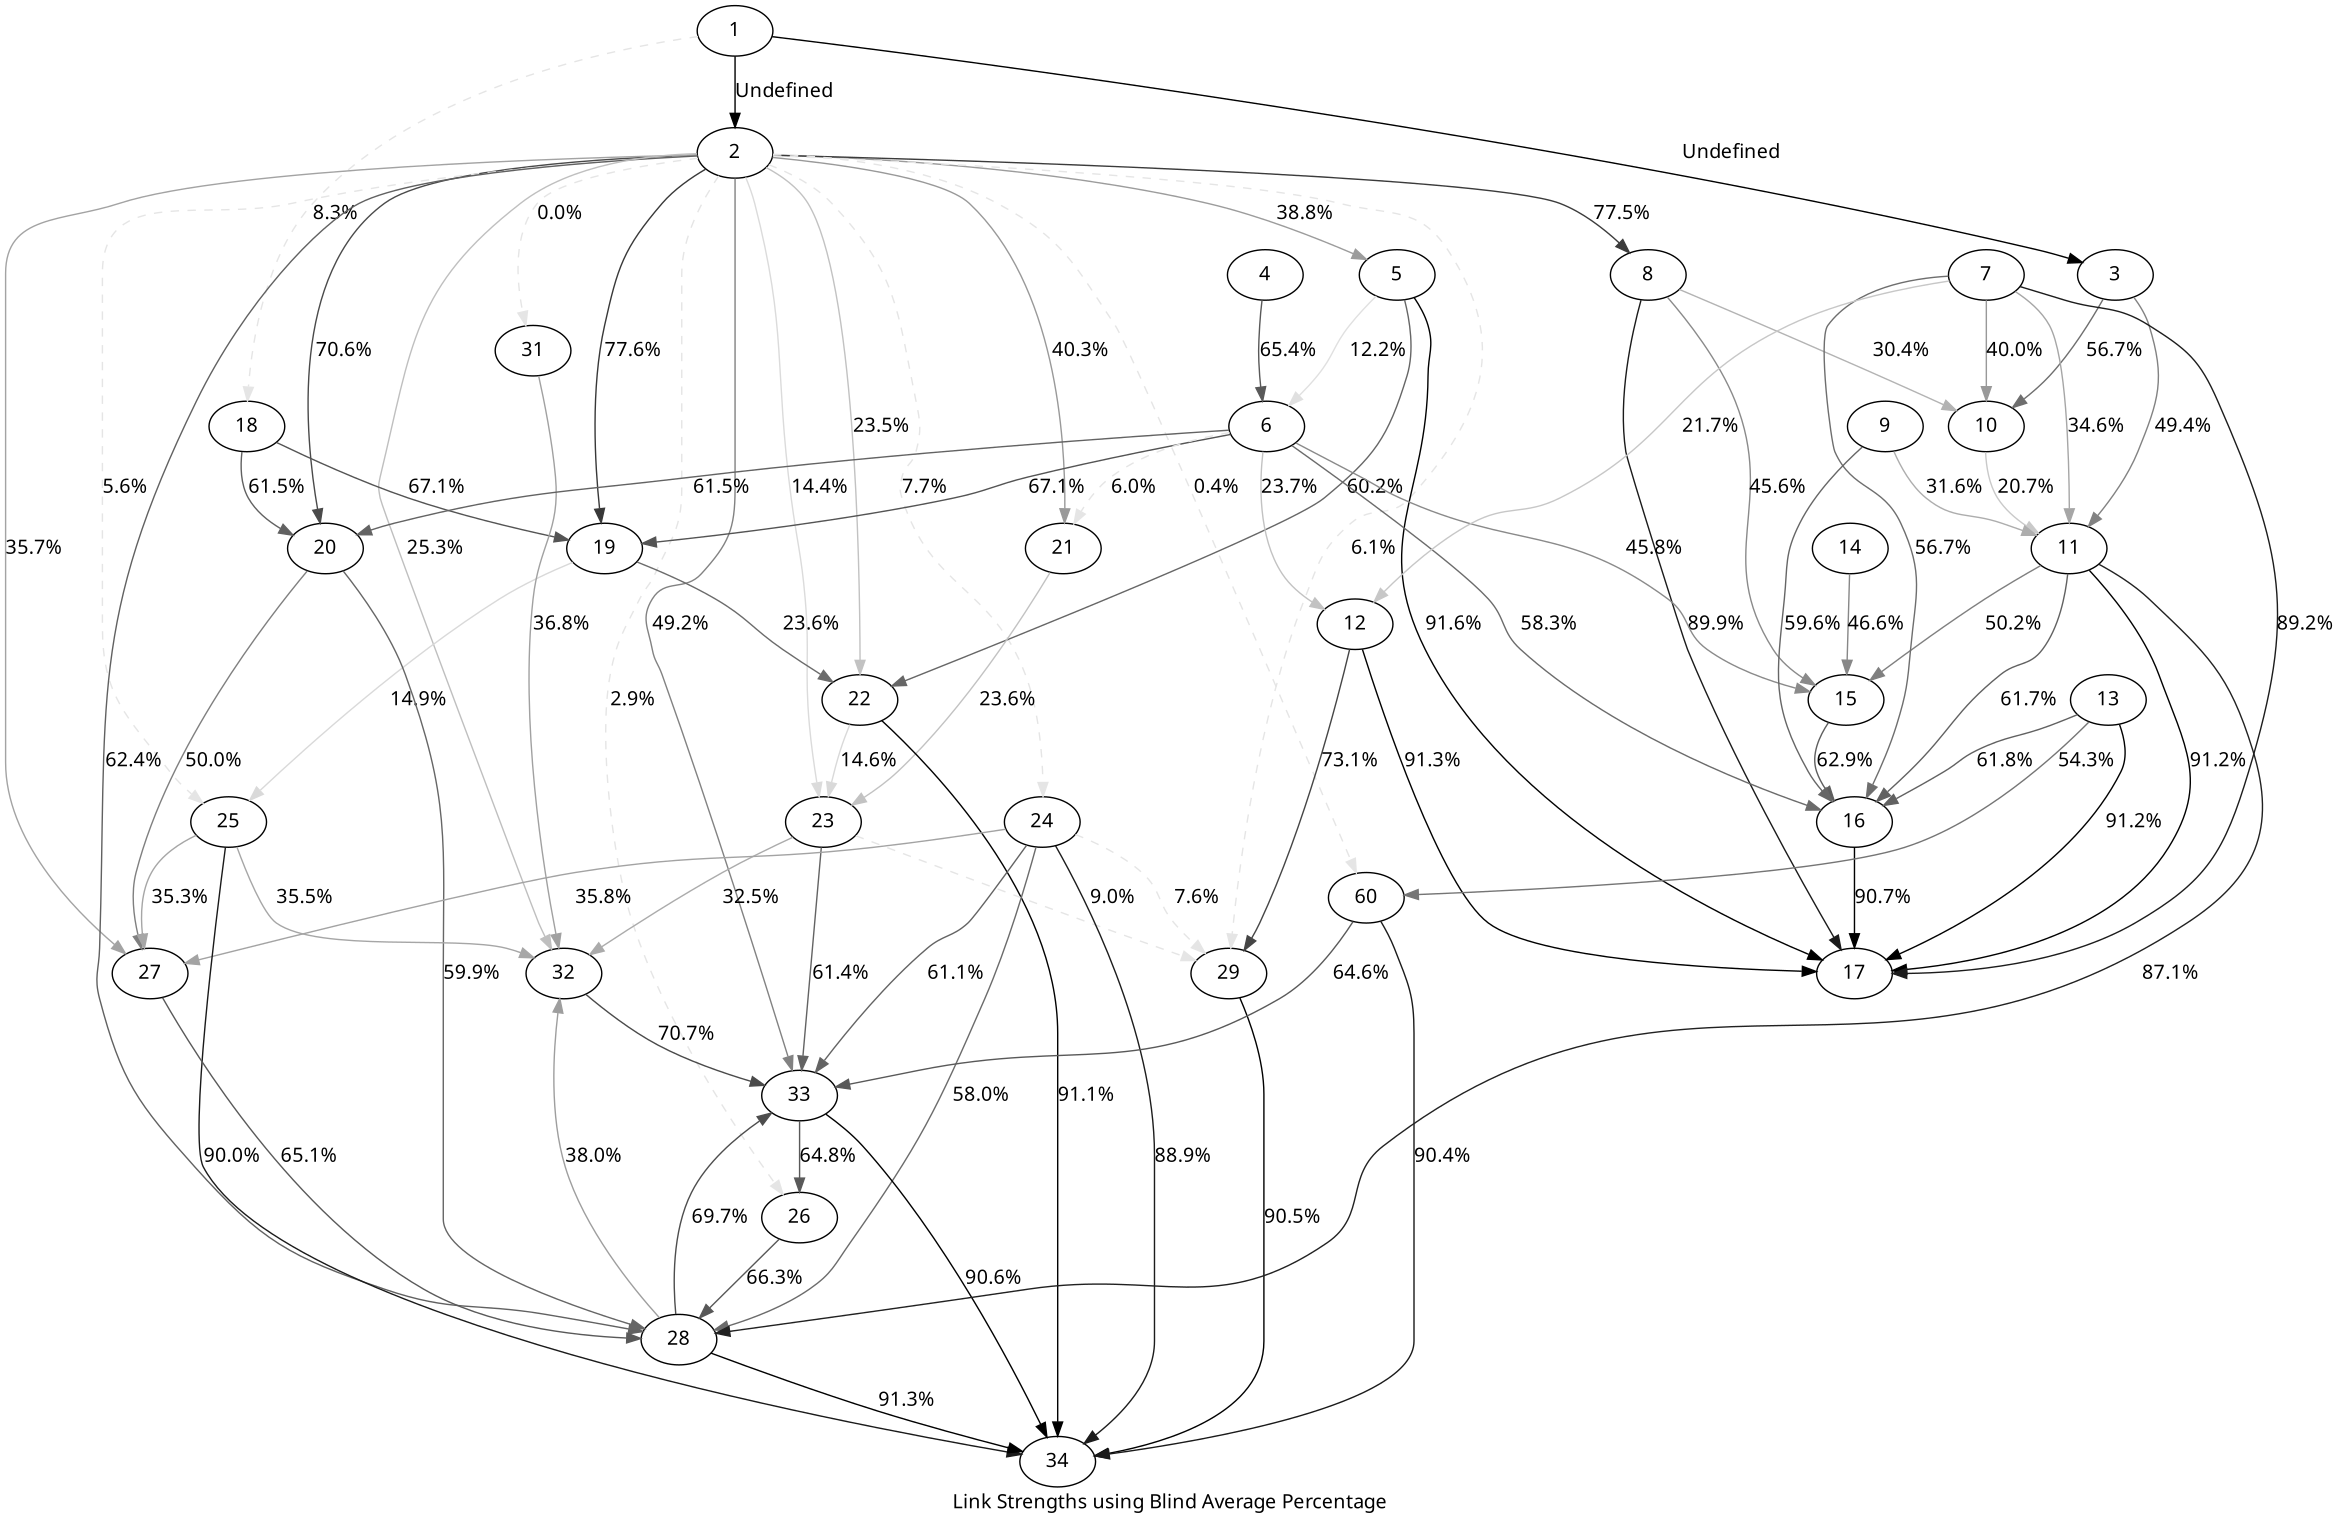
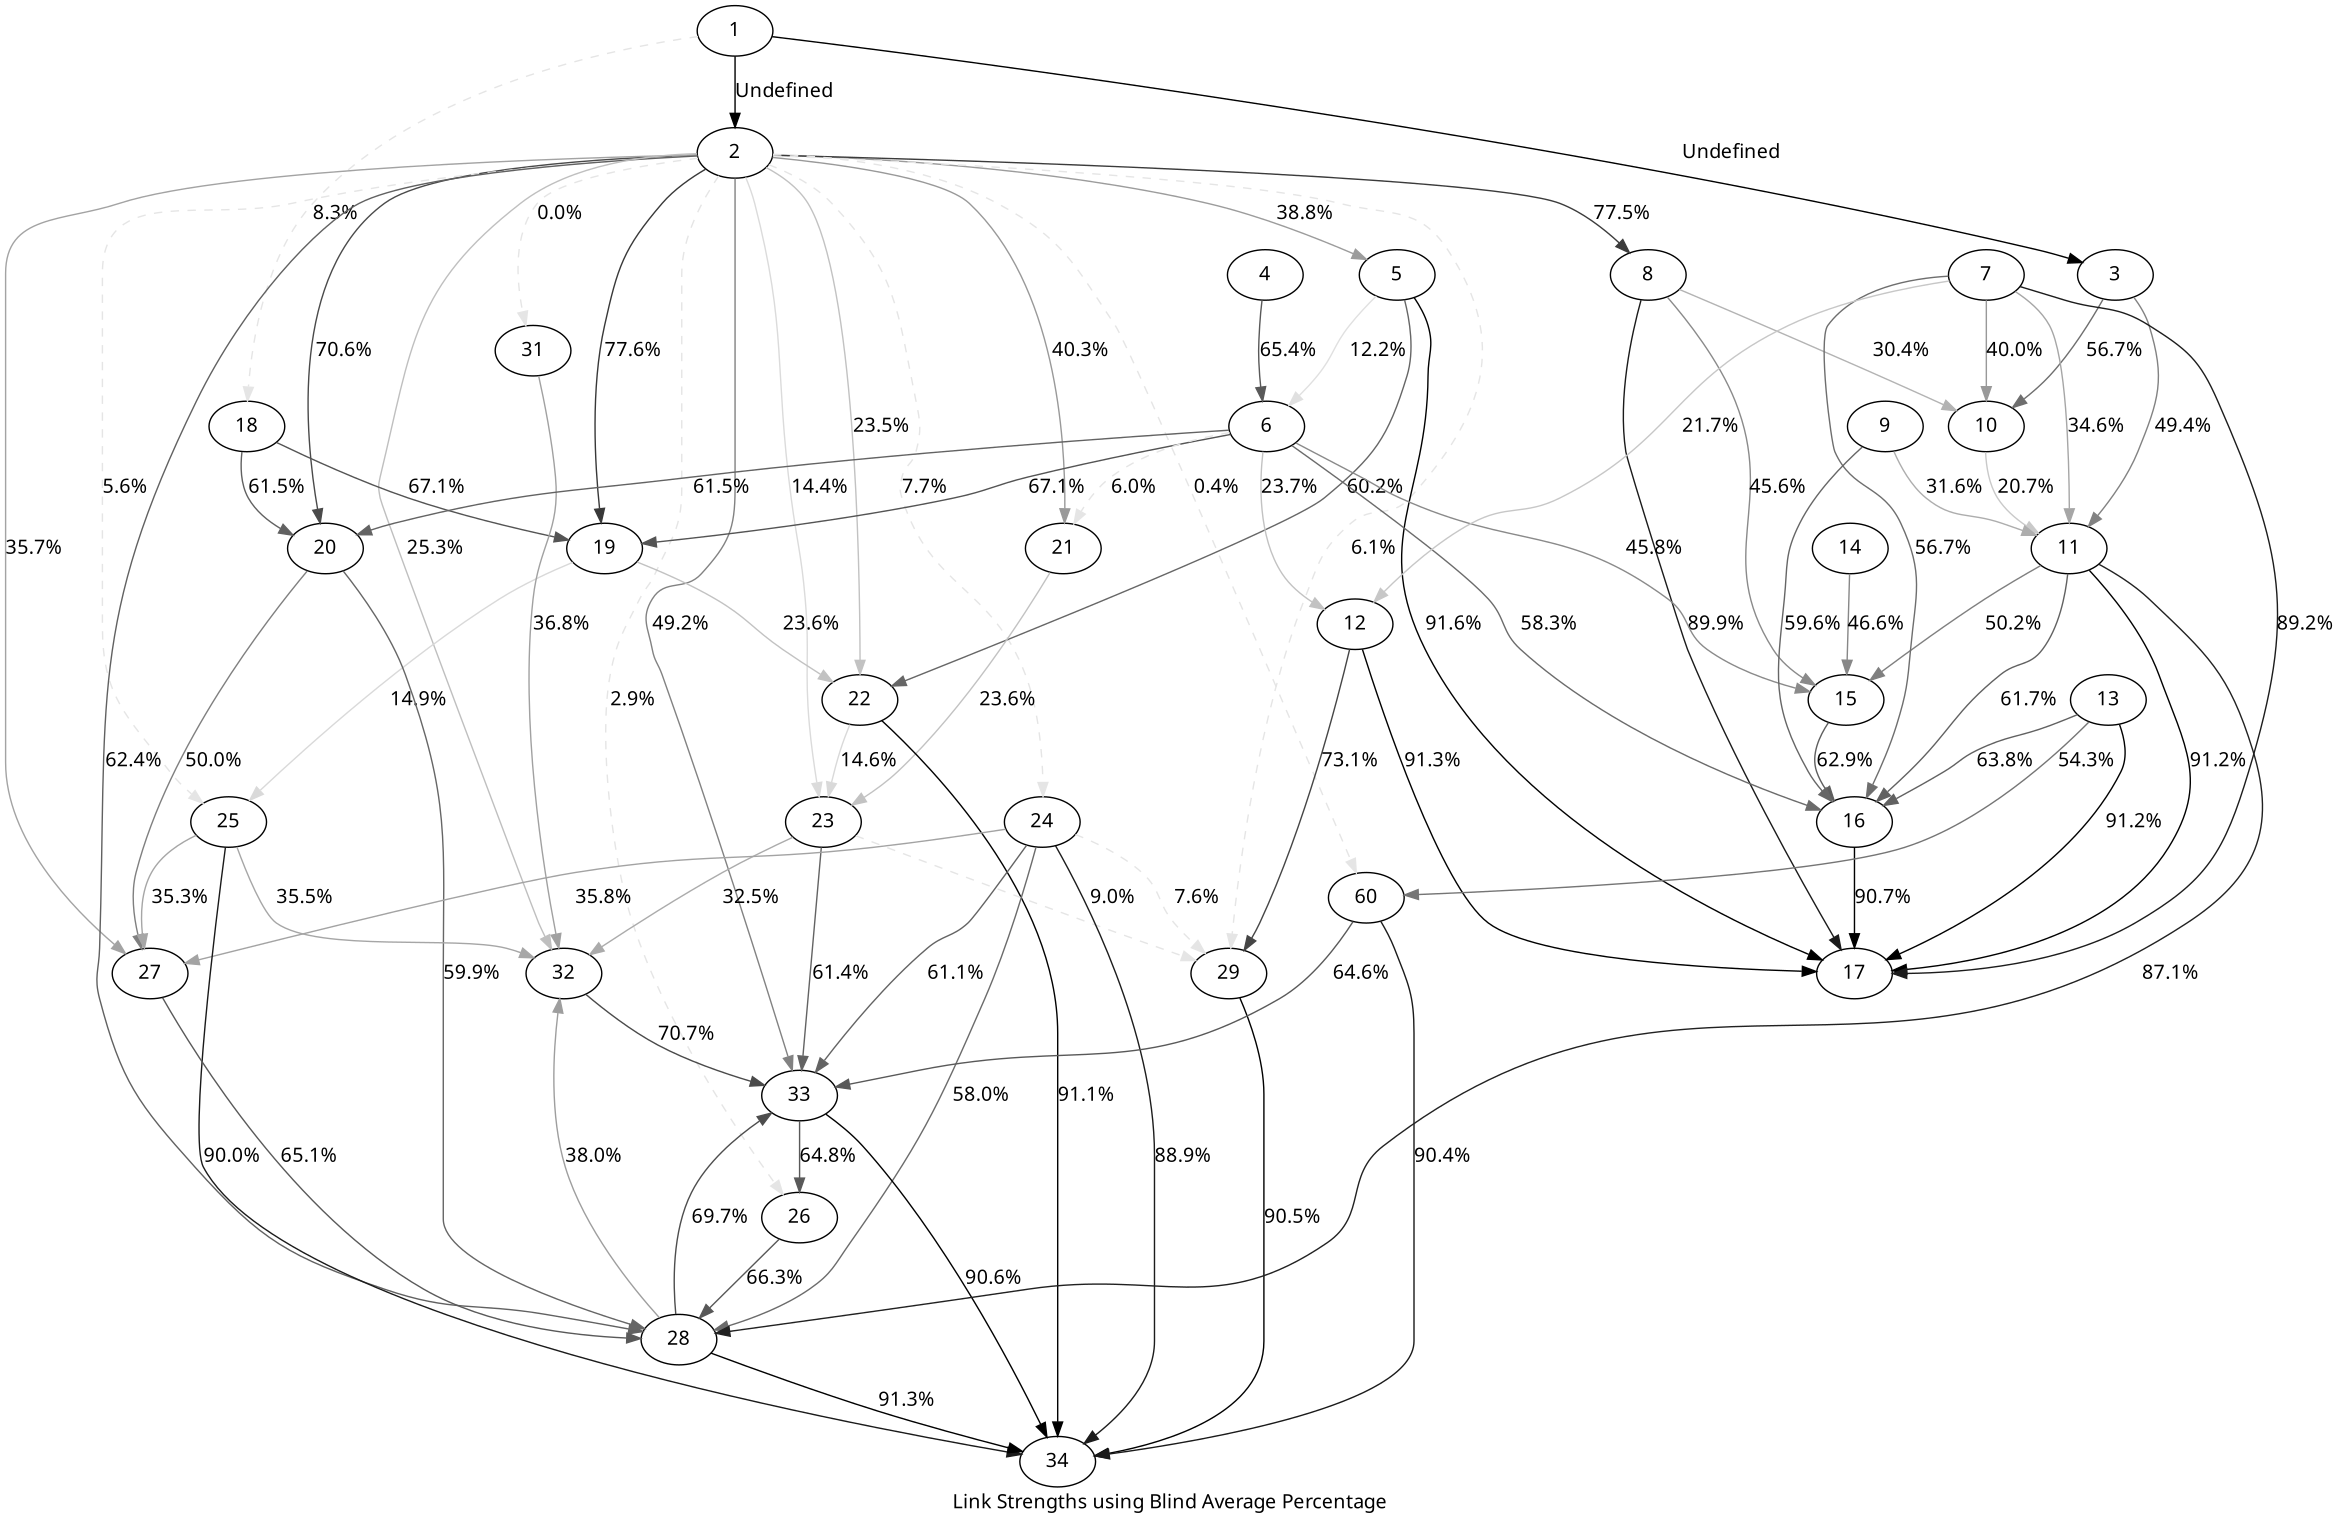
  digraph {
    fontname="Noto Sans"
    label="Link Strengths using Blind Average Percentage"
    node [fontname="Noto Sans" shape=ellipse]
    edge [color=gray90 fontname="Noto Sans"]
    1
    2
    3
    18
    5
    8
    19
    20
    21
    22
    23
    24
    25
    26
    27
    28
    29
    n18 [label=60]
    31
    32
    33
    10
    11
    6
    17
    15
    34
    16
    4
    12
    7
    9
    13
    14
    1 -> 2 [color=gray00 label=Undefined]
    1 -> 3 [color=gray00 label=Undefined]
    1 -> 18 [label="8.3%" style=dashed]
    2 -> 5 [color=gray61 label="38.8%"]
    2 -> 8 [color=gray23 label="77.5%"]
    2 -> 19 [color=gray22 label="77.6%"]
    2 -> 20 [color=gray29 label="70.6%"]
    2 -> 21 [color=gray60 label="40.3%"]
    2 -> 22 [color=gray76 label="23.5%"]
    2 -> 23 [color=gray86 label="14.4%"]
    2 -> 24 [label="7.7%" style=dashed]
    2 -> 25 [label="5.6%" style=dashed]
    2 -> 26 [label="2.9%" style=dashed]
    2 -> 27 [color=gray64 label="35.7%"]
    2 -> 28 [color=gray38 label="62.4%"]
    2 -> 29 [label="6.1%" style=dashed]
    2 -> n18 [label="0.4%" style=dashed]
    2 -> 31 [label="0.0%" style=dashed]
    2 -> 32 [color=gray75 label="25.3%"]
    2 -> 33 [color=gray51 label="49.2%"]
    3 -> 10 [color=gray43 label="56.7%"]
    3 -> 11 [color=gray51 label="49.4%"]
    18 -> 19 [color=gray33 label="67.1%"]
    18 -> 20 [color=gray38 label="61.5%"]
    5 -> 22 [color=gray40 label="60.2%"]
    5 -> 6 [color=gray88 label="12.2%"]
    5 -> 17 [color=gray08 label="91.6%"]
    8 -> 10 [color=gray70 label="30.4%"]
    8 -> 17 [color=gray10 label="89.9%"]
    8 -> 15 [color=gray54 label="45.6%"]
-   19 -> 22 [color=gray42 label="23.6%"]
+   19 -> 22 [color=gray76 label="23.6%"]
    19 -> 25 [color=gray85 label="14.9%"]
    20 -> 27 [color=gray50 label="50.0%"]
    20 -> 28 [color=gray40 label="59.9%"]
    21 -> 23 [color=gray76 label="23.6%"]
    22 -> 23 [color=gray85 label="14.6%"]
    22 -> 34 [color=gray09 label="91.1%"]
    23 -> 29 [label="9.0%" style=dashed]
    23 -> 32 [color=gray67 label="32.5%"]
    23 -> 33 [color=gray39 label="61.4%"]
    24 -> 27 [color=gray64 label="35.8%"]
    24 -> 28 [color=gray42 label="58.0%"]
    24 -> 29 [label="7.6%" style=dashed]
    24 -> 33 [color=gray39 label="61.1%"]
    24 -> 34 [color=gray11 label="88.9%"]
    25 -> 27 [color=gray65 label="35.3%"]
    25 -> 32 [color=gray65 label="35.5%"]
    25 -> 34 [color=gray10 label="90.0%"]
    26 -> 28 [color=gray34 label="66.3%"]
    27 -> 28 [color=gray35 label="65.1%"]
    28 -> 32 [color=gray62 label="38.0%"]
    28 -> 33 [color=gray30 label="69.7%"]
    28 -> 34 [color=gray09 label="91.3%"]
    29 -> 34 [color=gray09 label="90.5%"]
    n18 -> 33 [color=gray35 label="64.6%"]
    n18 -> 34 [color=gray10 label="90.4%"]
    31 -> 32 [color=gray63 label="36.8%"]
    32 -> 33 [color=gray29 label="70.7%"]
    33 -> 26 [color=gray35 label="64.8%"]
    33 -> 34 [color=gray09 label="90.6%"]
    10 -> 11 [color=gray79 label="20.7%"]
    11 -> 28 [color=gray13 label="87.1%"]
    11 -> 17 [color=gray09 label="91.2%"]
    11 -> 15 [color=gray50 label="50.2%"]
    11 -> 16 [color=gray38 label="61.7%"]
    6 -> 19 [color=gray33 label="67.1%"]
    6 -> 20 [color=gray39 label="61.5%"]
    6 -> 21 [label="6.0%" style=dashed]
    6 -> 15 [color=gray54 label="45.8%"]
    6 -> 16 [color=gray42 label="58.3%"]
    6 -> 12 [color=gray76 label="23.7%"]
    15 -> 16 [color=gray37 label="62.9%"]
    16 -> 17 [color=gray09 label="90.7%"]
    4 -> 6 [color=gray35 label="65.4%"]
    12 -> 29 [color=gray27 label="73.1%"]
    12 -> 17 [color=gray09 label="91.3%"]
    7 -> 10 [color=gray60 label="40.0%"]
    7 -> 11 [color=gray65 label="34.6%"]
    7 -> 17 [color=gray11 label="89.2%"]
    7 -> 16 [color=gray43 label="56.7%"]
    7 -> 12 [color=gray78 label="21.7%"]
    9 -> 11 [color=gray68 label="31.6%"]
    9 -> 16 [color=gray40 label="59.6%"]
    13 -> n18 [color=gray46 label="54.3%"]
    13 -> 17 [color=gray09 label="91.2%"]
-   13 -> 16 [color=gray38 label="61.8%"]
+   13 -> 16 [color=gray38 label="63.8%"]
    14 -> 15 [color=gray53 label="46.6%"]
  }
